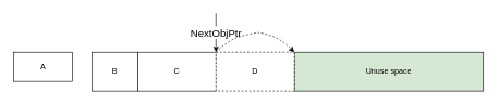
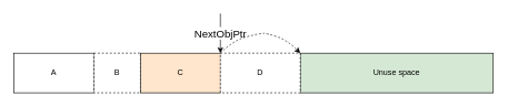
  <mxCell id="0" />
  <mxCell id="1" parent="0" />
  <mxCell id="2" value="Unuse space" style="rounded=0;whiteSpace=wrap;html=1;fillColor=#d5e8d4;" vertex="1" parent="1"><mxGeometry x="450" y="80" width="290" height="60" as="geometry" /></mxCell>
- <mxCell id="3" value="A" style="rounded=0;whiteSpace=wrap;html=1;" vertex="1" parent="1"><mxGeometry x="20" y="80" width="90" height="45" as="geometry" /></mxCell>
- <mxCell id="4" value="B" style="rounded=0;whiteSpace=wrap;html=1;" vertex="1" parent="1"><mxGeometry x="140" y="80" width="70" height="60" as="geometry" /></mxCell>
- <mxCell id="5" value="C" style="rounded=0;whiteSpace=wrap;html=1;" vertex="1" parent="1"><mxGeometry x="210" y="80" width="120" height="60" as="geometry" /></mxCell>
+ <mxCell id="3" value="A" style="rounded=0;whiteSpace=wrap;html=1;" vertex="1" parent="1"><mxGeometry x="20" y="80" width="120" height="60" as="geometry" /></mxCell>
+ <mxCell id="4" value="B" style="rounded=0;whiteSpace=wrap;html=1;dashed=1;" vertex="1" parent="1"><mxGeometry x="140" y="80" width="70" height="60" as="geometry" /></mxCell>
+ <mxCell id="5" value="C" style="rounded=0;whiteSpace=wrap;html=1;fillColor=#ffe6cc;" vertex="1" parent="1"><mxGeometry x="210" y="80" width="120" height="60" as="geometry" /></mxCell>
  <mxCell id="6" value="&lt;font style=&quot;font-size: 16px;&quot;&gt;NextObjPtr&lt;/font&gt;" style="endArrow=classic;html=1;rounded=0;" edge="1" parent="1"><mxGeometry width="50" height="50" relative="1" as="geometry"><mxPoint x="330" y="20" as="sourcePoint" /><mxPoint x="330" y="80" as="targetPoint" /></mxGeometry></mxCell>
  <mxCell id="7" value="D" style="rounded=0;whiteSpace=wrap;html=1;dashed=1;" vertex="1" parent="1"><mxGeometry x="330" y="80" width="120" height="60" as="geometry" /></mxCell>
  <mxCell id="8" value="" style="curved=1;endArrow=classic;html=1;rounded=0;exitX=0;exitY=0;exitDx=0;exitDy=0;entryX=1;entryY=0;entryDx=0;entryDy=0;dashed=1;" edge="1" parent="1" source="7" target="7"><mxGeometry width="50" height="50" relative="1" as="geometry"><mxPoint x="390" y="40" as="sourcePoint" /><mxPoint x="440" y="-10" as="targetPoint" /><Array as="points"><mxPoint x="350" y="60" /><mxPoint x="390" y="50" /><mxPoint x="400" y="50" /><mxPoint x="430" y="60" /></Array></mxGeometry></mxCell>
